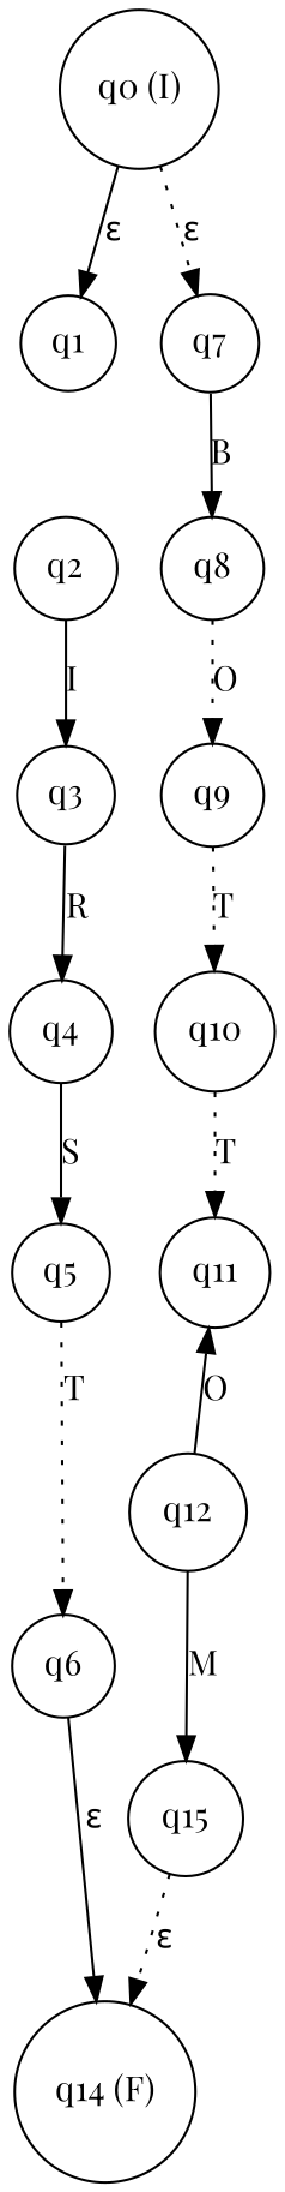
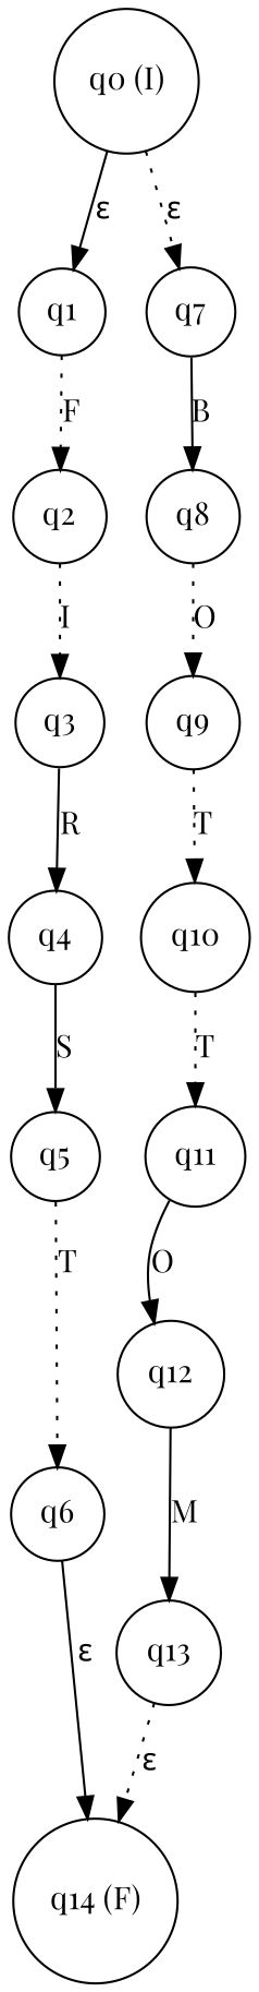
  digraph {
    fontname="Playfair Display"
    rankdir=TB
    node [fontname="Playfair Display" shape=circle]
    edge [fontname="Playfair Display" style=solid]
    n1 [label="q0 (I)"]
    n2 [label=q1]
    n3 [label=q7]
    n4 [label=q2]
    n5 [label=q8]
    n6 [label=q3]
    n7 [label=q4]
    n8 [label=q5]
    n9 [label=q6]
    n10 [label="q14 (F)"]
    n11 [label=q9]
    n12 [label=q10]
    n13 [label=q11]
    n14 [label=q12]
-   n15 [label=q15]
+   n15 [label=q13]
    n1 -> n2 [label="ε"]
    n1 -> n3 [label="ε" style=dotted]
+   n2 -> n4 [label=F style=dotted]
    n3 -> n5 [label=B]
-   n4 -> n6 [label=I]
+   n4 -> n6 [label=I style=dotted]
    n5 -> n11 [label=O style=dotted]
    n6 -> n7 [label=R]
    n7 -> n8 [label=S]
    n8 -> n9 [label=T style=dotted]
    n9 -> n10 [label="ε"]
    n11 -> n12 [label=T style=dotted]
    n12 -> n13 [label=T style=dotted]
-   n14 -> n13 [label=O]
+   n13 -> n14 [label=O]
    n14 -> n15 [label=M]
    n15 -> n10 [label="ε" style=dotted]
  }
